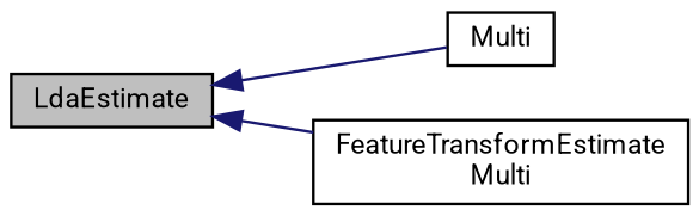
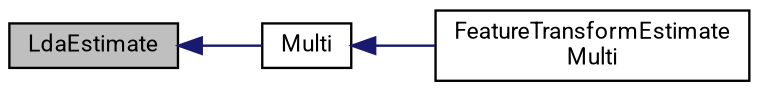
  digraph {
    fontname=Roboto
    rankdir=LR
    node [color=black fillcolor=white fontname=Roboto fontsize=10 shape=record style=filled]
    edge [color=midnightblue dir=back fontname=Roboto fontsize=10 labelfontname=Helvetica labelfontsize=10 style=solid]
    n1 [fillcolor=grey75 fontcolor=black height=0.2 label=LdaEstimate width=0.4]
    n2 [height=0.2 label=Multi width=0.4]
    n3 [height=0.2 label="FeatureTransformEstimate\lMulti" width=0.4]
    n1 -> n2
-   n1 -> n3
+   n2 -> n3
  }
